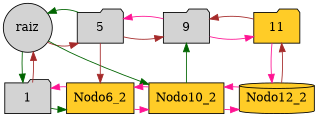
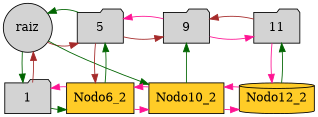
  digraph {
    node [group=0 shape=folder style=filled]
    edge [color=deeppink]
    n1 [label=raiz shape=circle]
    n2 [group=6 label=5]
    n3 [group=10 label=9]
-   n4 [group=12 label=11 fillcolor="#FFCC27"]
+   n4 [group=12 label=11]
    n5 [label=1]
    Nodo6_2 [fillcolor="#FFCC27" group=6 shape=box]
    Nodo10_2 [fillcolor="#FFCC27" group=10 shape=box]
    Nodo12_2 [fillcolor="#FFCC27" group=12 shape=cylinder]
    subgraph sub_1 {
      rank=same
      n1
      n2
      n3
      n4
    }
    subgraph sub_2 {
      rank=same
      n5
      Nodo6_2
      Nodo10_2
      Nodo12_2
    }
    n1 -> n2 [color=brown]
    n1 -> n2 [color=darkgreen dir=back]
    n1 -> n5 [color=darkgreen]
    n1 -> n5 [color=brown dir=back]
    n1 -> Nodo10_2 [color=darkgreen]
    n2 -> n3 [color=brown]
    n2 -> n3 [dir=back]
    n2 -> Nodo6_2 [color=brown]
+   n2 -> Nodo6_2 [color=darkgreen dir=back]
    n3 -> n4
    n3 -> n4 [color=brown dir=back]
    n3 -> Nodo10_2 [color=darkgreen dir=back]
    n4 -> Nodo12_2
-   n4 -> Nodo12_2 [color=brown dir=back]
+   n4 -> Nodo12_2 [color=darkgreen dir=back]
    n5 -> Nodo6_2 [color=darkgreen]
    n5 -> Nodo6_2 [dir=back]
    Nodo6_2 -> Nodo10_2
    Nodo6_2 -> Nodo10_2 [dir=back]
    Nodo10_2 -> Nodo12_2
    Nodo10_2 -> Nodo12_2 [dir=back]
  }
